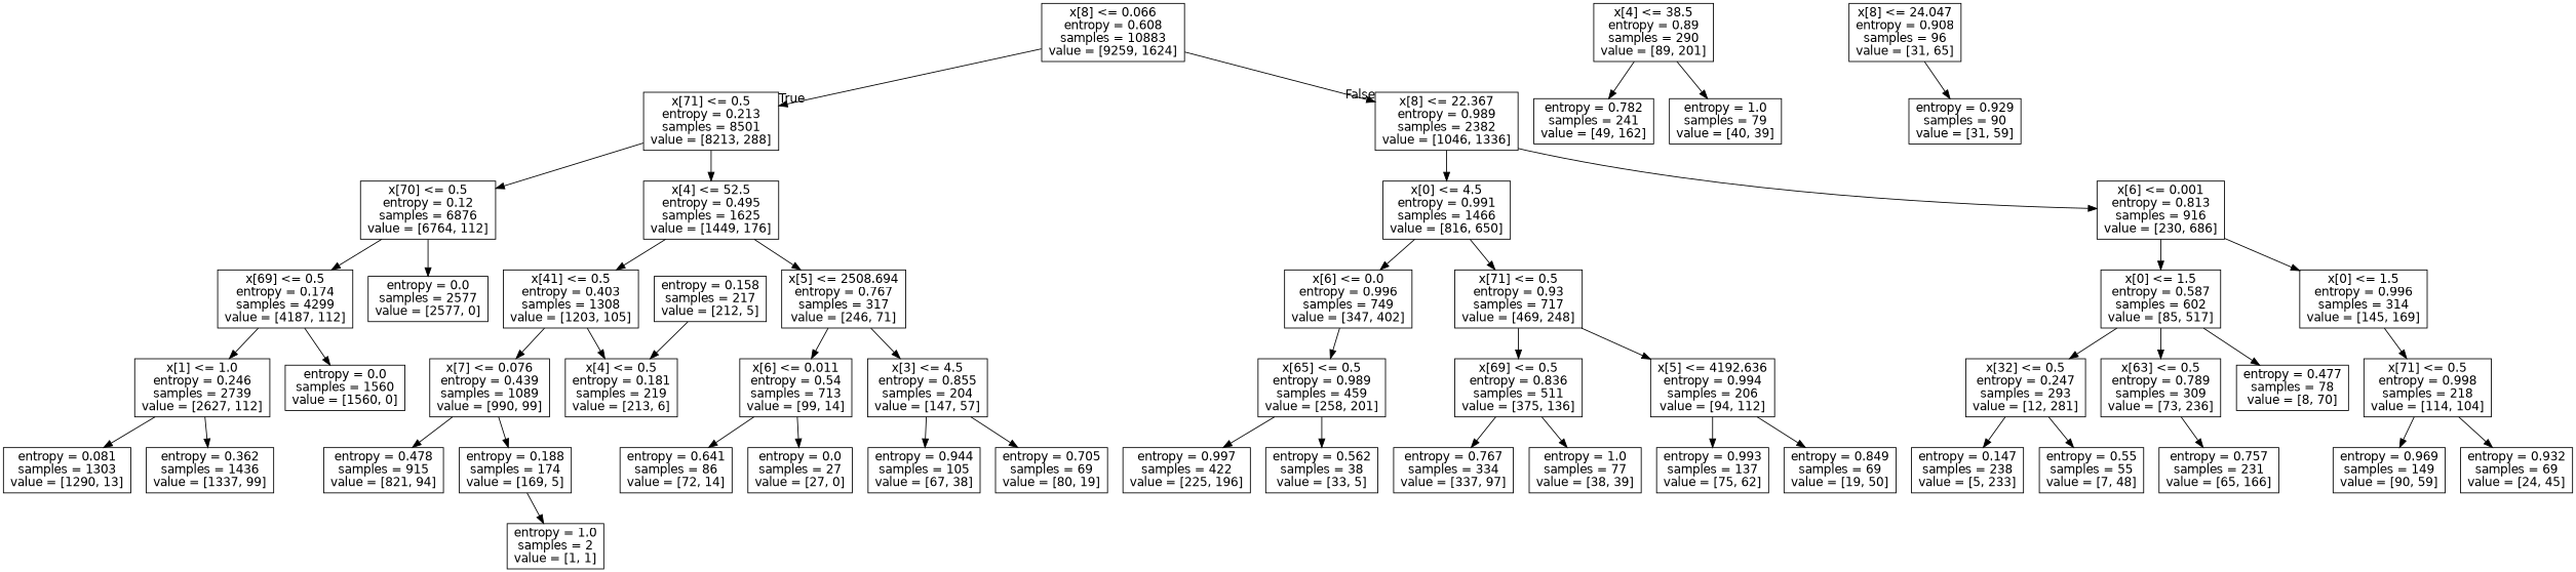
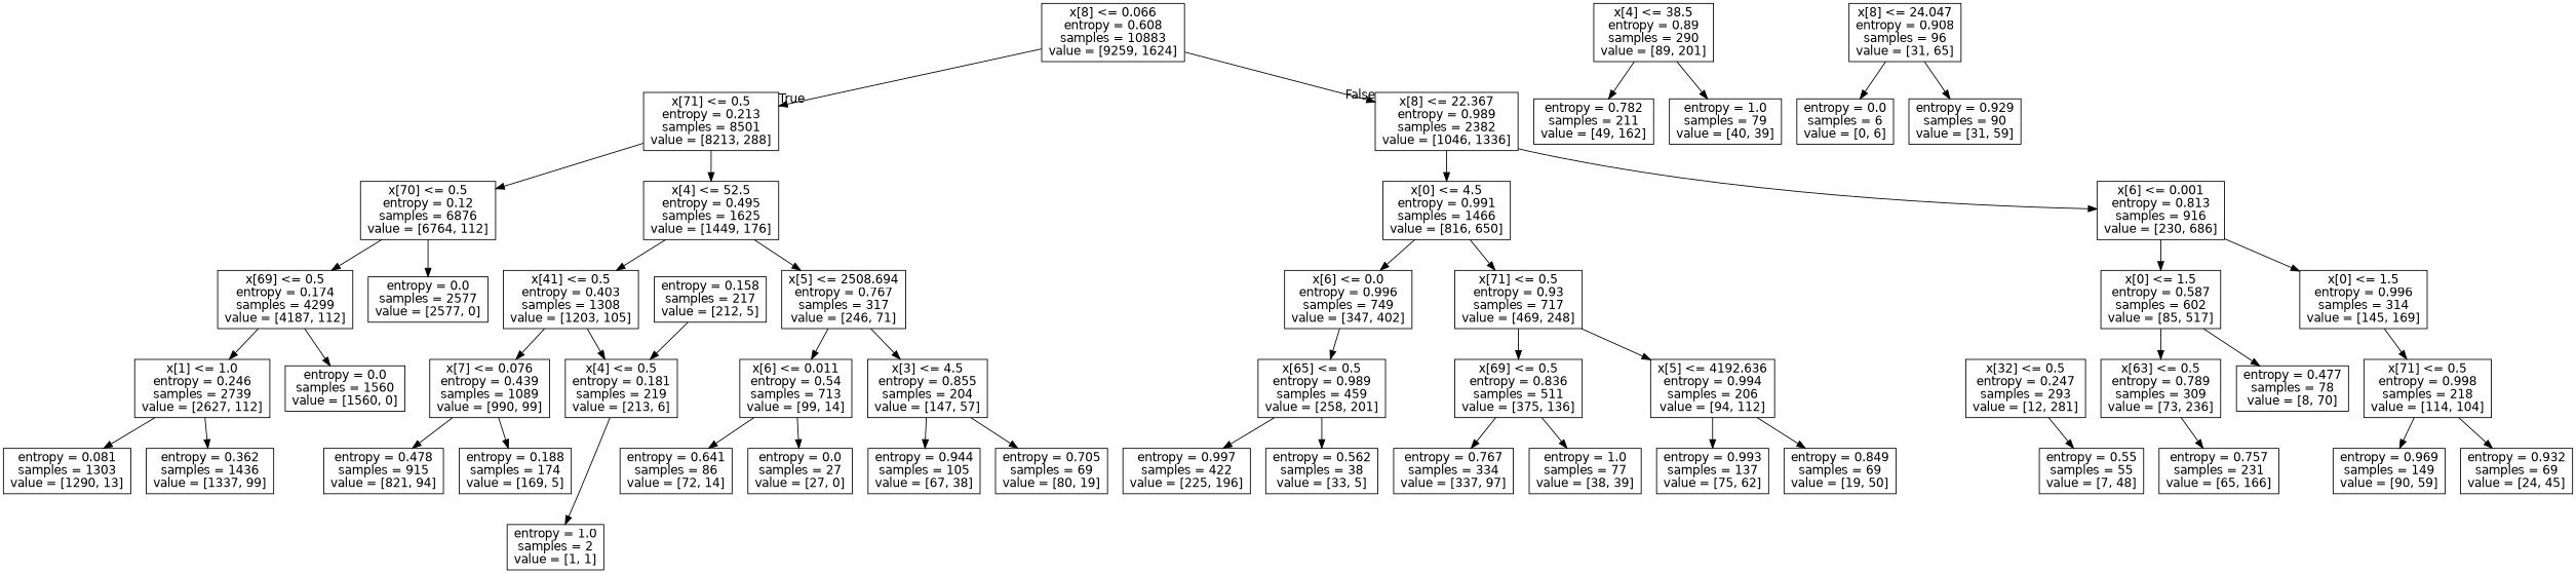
  digraph {
    node [fontname=helvetica shape=box]
    edge [fontname=helvetica]
    n1 [label="x[8] <= 0.066\nentropy = 0.608\nsamples = 10883\nvalue = [9259, 1624]"]
    n2 [label="x[71] <= 0.5\nentropy = 0.213\nsamples = 8501\nvalue = [8213, 288]"]
    n3 [label="x[8] <= 22.367\nentropy = 0.989\nsamples = 2382\nvalue = [1046, 1336]"]
    n4 [label="x[70] <= 0.5\nentropy = 0.12\nsamples = 6876\nvalue = [6764, 112]"]
    n5 [label="x[4] <= 52.5\nentropy = 0.495\nsamples = 1625\nvalue = [1449, 176]"]
    n6 [label="x[0] <= 4.5\nentropy = 0.991\nsamples = 1466\nvalue = [816, 650]"]
    n7 [label="x[6] <= 0.001\nentropy = 0.813\nsamples = 916\nvalue = [230, 686]"]
    n8 [label="x[69] <= 0.5\nentropy = 0.174\nsamples = 4299\nvalue = [4187, 112]"]
    n9 [label="entropy = 0.0\nsamples = 2577\nvalue = [2577, 0]"]
    n10 [label="x[41] <= 0.5\nentropy = 0.403\nsamples = 1308\nvalue = [1203, 105]"]
    n11 [label="x[5] <= 2508.694\nentropy = 0.767\nsamples = 317\nvalue = [246, 71]"]
    n12 [label="x[1] <= 1.0\nentropy = 0.246\nsamples = 2739\nvalue = [2627, 112]"]
    n13 [label="entropy = 0.0\nsamples = 1560\nvalue = [1560, 0]"]
    n14 [label="entropy = 0.081\nsamples = 1303\nvalue = [1290, 13]"]
    n15 [label="entropy = 0.362\nsamples = 1436\nvalue = [1337, 99]"]
    n16 [label="x[7] <= 0.076\nentropy = 0.439\nsamples = 1089\nvalue = [990, 99]"]
    n17 [label="x[4] <= 0.5\nentropy = 0.181\nsamples = 219\nvalue = [213, 6]"]
    n18 [label="x[6] <= 0.011\nentropy = 0.54\nsamples = 713\nvalue = [99, 14]"]
    n19 [label="x[3] <= 4.5\nentropy = 0.855\nsamples = 204\nvalue = [147, 57]"]
    n20 [label="entropy = 0.478\nsamples = 915\nvalue = [821, 94]"]
    n21 [label="entropy = 0.188\nsamples = 174\nvalue = [169, 5]"]
    n22 [label="entropy = 1.0\nsamples = 2\nvalue = [1, 1]"]
    n23 [label="entropy = 0.158\nsamples = 217\nvalue = [212, 5]"]
    n24 [label="entropy = 0.641\nsamples = 86\nvalue = [72, 14]"]
    n25 [label="entropy = 0.0\nsamples = 27\nvalue = [27, 0]"]
    n26 [label="entropy = 0.944\nsamples = 105\nvalue = [67, 38]"]
    n27 [label="entropy = 0.705\nsamples = 69\nvalue = [80, 19]"]
    n28 [label="x[6] <= 0.0\nentropy = 0.996\nsamples = 749\nvalue = [347, 402]"]
    n29 [label="x[71] <= 0.5\nentropy = 0.93\nsamples = 717\nvalue = [469, 248]"]
    n30 [label="x[0] <= 1.5\nentropy = 0.587\nsamples = 602\nvalue = [85, 517]"]
    n31 [label="x[0] <= 1.5\nentropy = 0.996\nsamples = 314\nvalue = [145, 169]"]
    n32 [label="x[65] <= 0.5\nentropy = 0.989\nsamples = 459\nvalue = [258, 201]"]
    n33 [label="x[69] <= 0.5\nentropy = 0.836\nsamples = 511\nvalue = [375, 136]"]
    n34 [label="x[5] <= 4192.636\nentropy = 0.994\nsamples = 206\nvalue = [94, 112]"]
    n35 [label="x[4] <= 38.5\nentropy = 0.89\nsamples = 290\nvalue = [89, 201]"]
-   n36 [label="entropy = 0.782\nsamples = 241\nvalue = [49, 162]"]
+   n36 [label="entropy = 0.782\nsamples = 211\nvalue = [49, 162]"]
    n37 [label="entropy = 1.0\nsamples = 79\nvalue = [40, 39]"]
    n38 [label="entropy = 0.997\nsamples = 422\nvalue = [225, 196]"]
    n39 [label="entropy = 0.562\nsamples = 38\nvalue = [33, 5]"]
    n40 [label="entropy = 0.767\nsamples = 334\nvalue = [337, 97]"]
    n41 [label="entropy = 1.0\nsamples = 77\nvalue = [38, 39]"]
    n42 [label="entropy = 0.993\nsamples = 137\nvalue = [75, 62]"]
    n43 [label="entropy = 0.849\nsamples = 69\nvalue = [19, 50]"]
    n44 [label="x[32] <= 0.5\nentropy = 0.247\nsamples = 293\nvalue = [12, 281]"]
    n45 [label="x[63] <= 0.5\nentropy = 0.789\nsamples = 309\nvalue = [73, 236]"]
    n46 [label="entropy = 0.477\nsamples = 78\nvalue = [8, 70]"]
    n47 [label="x[71] <= 0.5\nentropy = 0.998\nsamples = 218\nvalue = [114, 104]"]
-   n48 [label="entropy = 0.147\nsamples = 238\nvalue = [5, 233]"]
    n49 [label="entropy = 0.55\nsamples = 55\nvalue = [7, 48]"]
    n50 [label="entropy = 0.757\nsamples = 231\nvalue = [65, 166]"]
    n51 [label="x[8] <= 24.047\nentropy = 0.908\nsamples = 96\nvalue = [31, 65]"]
+   n52 [label="entropy = 0.0\nsamples = 6\nvalue = [0, 6]"]
    n53 [label="entropy = 0.929\nsamples = 90\nvalue = [31, 59]"]
    n54 [label="entropy = 0.969\nsamples = 149\nvalue = [90, 59]"]
    n55 [label="entropy = 0.932\nsamples = 69\nvalue = [24, 45]"]
    n1 -> n2 [headlabel=True labelangle=45 labeldistance=2.5]
    n1 -> n3 [headlabel=False labelangle=-45 labeldistance=2.5]
    n2 -> n4
    n2 -> n5
    n3 -> n6
    n3 -> n7
    n4 -> n8
    n4 -> n9
    n5 -> n10
    n5 -> n11
    n6 -> n28
    n6 -> n29
    n7 -> n30
    n7 -> n31
    n8 -> n12
    n8 -> n13
    n10 -> n16
    n10 -> n17
    n11 -> n18
    n11 -> n19
    n12 -> n14
    n12 -> n15
    n16 -> n20
    n16 -> n21
-   n21 -> n22
+   n17 -> n22
    n18 -> n24
    n18 -> n25
    n19 -> n26
    n19 -> n27
    n23 -> n17
    n28 -> n32
    n29 -> n33
    n29 -> n34
-   n30 -> n44
    n30 -> n45
    n30 -> n46
    n31 -> n47
    n32 -> n38
    n32 -> n39
    n33 -> n40
    n33 -> n41
    n34 -> n42
    n34 -> n43
    n35 -> n36
    n35 -> n37
-   n44 -> n48
    n44 -> n49
    n45 -> n50
    n47 -> n54
    n47 -> n55
+   n51 -> n52
    n51 -> n53
  }
